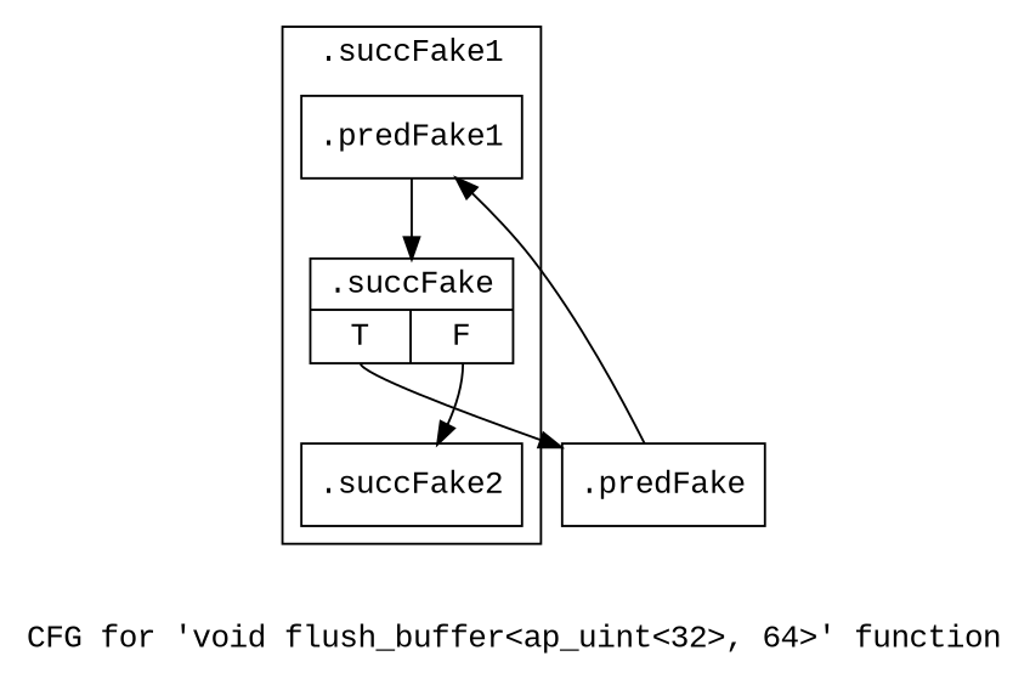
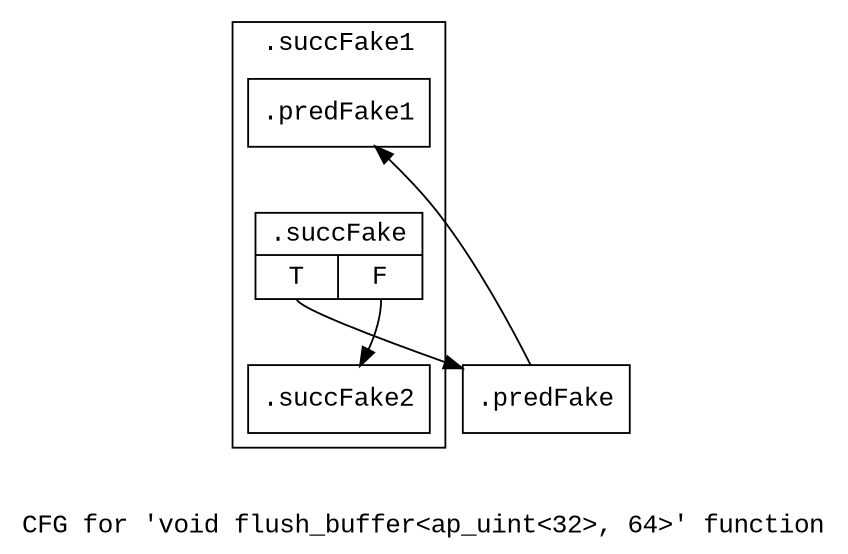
  digraph {
    fontname="Liberation Mono"
    label="CFG for 'void flush_buffer\<ap_uint\<32\>, 64\>' function"
    node [filename="../../../dedup.cpp" fontname="Liberation Mono" linenumber=21 shape=record]
    edge [execusionnum=0 filename="../../../dedup.cpp" fontname="Liberation Mono"]
    n1 [label="{.predFake1}"]
    n2 [label="{.succFake|{<s0>T|<s1>F}}"]
    n3 [label="{.succFake2}" linenumber=22]
    n4 [label="{.predFake}" filename="" linenumber=""]
    subgraph cluster_1 {
      invocationtime=0
      label=".succFake1"
      tripcount=0
      n1
      n2
      n3
    }
-   n1 -> n2
    n2 -> n3 [tailport=s1]
    n2 -> n4 [tailport=s0]
    n4 -> n1
  }
